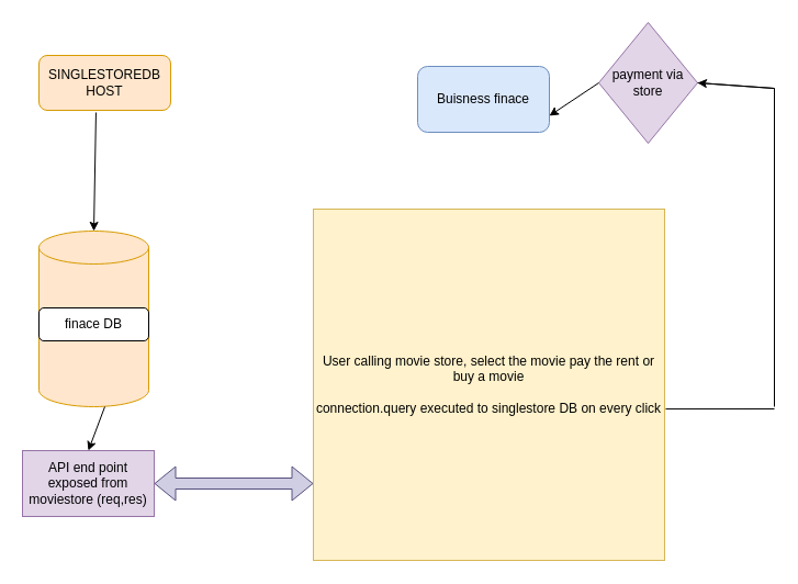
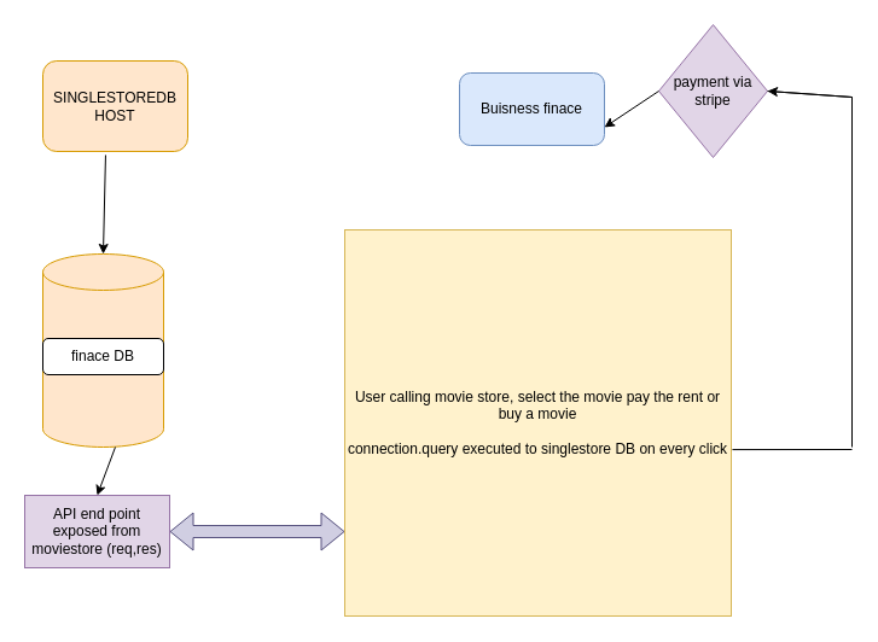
  <mxCell id="0" />
  <mxCell id="1" parent="0" />
  <mxCell id="2" value="" style="shape=cylinder3;whiteSpace=wrap;html=1;boundedLbl=1;backgroundOutline=1;size=15;fillColor=#ffe6cc;strokeColor=#d79b00;" vertex="1" parent="1"><mxGeometry x="35" y="210" width="100" height="160" as="geometry" /></mxCell>
  <mxCell id="3" value="finace DB" style="rounded=1;whiteSpace=wrap;html=1;" vertex="1" parent="1"><mxGeometry x="35" y="280" width="100" height="30" as="geometry" /></mxCell>
- <mxCell id="4" value="SINGLESTOREDB HOST" style="whiteSpace=wrap;html=1;rounded=1;fillColor=#ffe6cc;strokeColor=#d79b00;" vertex="1" parent="1"><mxGeometry x="35" y="50" width="120" height="50" as="geometry" /></mxCell>
+ <mxCell id="4" value="SINGLESTOREDB HOST" style="whiteSpace=wrap;html=1;rounded=1;fillColor=#ffe6cc;strokeColor=#d79b00;" vertex="1" parent="1"><mxGeometry x="35" y="50" width="120" height="75" as="geometry" /></mxCell>
  <mxCell id="5" value="API end point exposed from moviestore (req,res)" style="rounded=0;whiteSpace=wrap;html=1;fillColor=#e1d5e7;strokeColor=#9673a6;" vertex="1" parent="1"><mxGeometry x="20" y="410" width="120" height="60" as="geometry" /></mxCell>
  <mxCell id="6" value="" style="endArrow=classic;html=1;rounded=0;exitX=0.433;exitY=1.04;exitDx=0;exitDy=0;exitPerimeter=0;entryX=0.5;entryY=0;entryDx=0;entryDy=0;entryPerimeter=0;" edge="1" parent="1" source="4" target="2"><mxGeometry width="50" height="50" relative="1" as="geometry"><mxPoint x="305" y="380" as="sourcePoint" /><mxPoint x="355" y="330" as="targetPoint" /></mxGeometry></mxCell>
  <mxCell id="7" value="" style="endArrow=classic;html=1;rounded=0;entryX=0.5;entryY=0;entryDx=0;entryDy=0;" edge="1" parent="1" target="5"><mxGeometry width="50" height="50" relative="1" as="geometry"><mxPoint x="95" y="370" as="sourcePoint" /><mxPoint x="95" y="220" as="targetPoint" /></mxGeometry></mxCell>
  <mxCell id="8" value="&lt;div&gt;User calling movie store, select the movie pay the rent or buy a movie&lt;/div&gt;&lt;div&gt;&lt;br&gt;&lt;/div&gt;&lt;div&gt;connection.query executed to singlestore DB on every click&lt;br&gt;&lt;/div&gt;" style="whiteSpace=wrap;html=1;aspect=fixed;fillColor=#fff2cc;strokeColor=#d6b656;" vertex="1" parent="1"><mxGeometry x="285" y="190" width="320" height="320" as="geometry" /></mxCell>
- <mxCell id="9" value="payment via store" style="rhombus;whiteSpace=wrap;html=1;fillColor=#e1d5e7;strokeColor=#9673a6;" vertex="1" parent="1"><mxGeometry x="545" y="20" width="90" height="110" as="geometry" /></mxCell>
+ <mxCell id="9" value="payment via stripe" style="rhombus;whiteSpace=wrap;html=1;fillColor=#e1d5e7;strokeColor=#9673a6;" vertex="1" parent="1"><mxGeometry x="545" y="20" width="90" height="110" as="geometry" /></mxCell>
  <mxCell id="10" value="Buisness finace" style="rounded=1;whiteSpace=wrap;html=1;fillColor=#dae8fc;strokeColor=#6c8ebf;" vertex="1" parent="1"><mxGeometry x="380" y="60" width="120" height="60" as="geometry" /></mxCell>
  <mxCell id="11" value="" style="shape=flexArrow;endArrow=classic;startArrow=classic;html=1;rounded=0;exitX=1;exitY=0.5;exitDx=0;exitDy=0;fillColor=#d0cee2;strokeColor=#56517e;" edge="1" parent="1" source="5"><mxGeometry width="100" height="100" relative="1" as="geometry"><mxPoint x="155" y="450" as="sourcePoint" /><mxPoint x="285" y="440" as="targetPoint" /><Array as="points" /></mxGeometry></mxCell>
  <mxCell id="12" value="" style="endArrow=none;html=1;rounded=0;" edge="1" parent="1"><mxGeometry width="50" height="50" relative="1" as="geometry"><mxPoint x="705" y="370" as="sourcePoint" /><mxPoint x="705" y="80" as="targetPoint" /></mxGeometry></mxCell>
  <mxCell id="13" value="" style="endArrow=none;html=1;rounded=0;exitX=1.003;exitY=0.569;exitDx=0;exitDy=0;exitPerimeter=0;" edge="1" parent="1" source="8"><mxGeometry width="50" height="50" relative="1" as="geometry"><mxPoint x="614.04" y="372.16" as="sourcePoint" /><mxPoint x="705" y="372" as="targetPoint" /></mxGeometry></mxCell>
  <mxCell id="14" value="" style="endArrow=none;html=1;rounded=0;exitX=1;exitY=0.5;exitDx=0;exitDy=0;" edge="1" parent="1" source="9"><mxGeometry width="50" height="50" relative="1" as="geometry"><mxPoint x="624.04" y="382.16" as="sourcePoint" /><mxPoint x="705" y="80" as="targetPoint" /></mxGeometry></mxCell>
  <mxCell id="15" value="" style="endArrow=classic;html=1;rounded=0;entryX=1;entryY=0.75;entryDx=0;entryDy=0;exitX=0;exitY=0.5;exitDx=0;exitDy=0;" edge="1" parent="1" source="9" target="10"><mxGeometry width="50" height="50" relative="1" as="geometry"><mxPoint x="305" y="380" as="sourcePoint" /><mxPoint x="355" y="330" as="targetPoint" /></mxGeometry></mxCell>
  <mxCell id="16" value="" style="endArrow=classic;html=1;rounded=0;entryX=1;entryY=0.5;entryDx=0;entryDy=0;" edge="1" parent="1" target="9"><mxGeometry width="50" height="50" relative="1" as="geometry"><mxPoint x="705" y="80" as="sourcePoint" /><mxPoint x="335" y="95" as="targetPoint" /></mxGeometry></mxCell>
